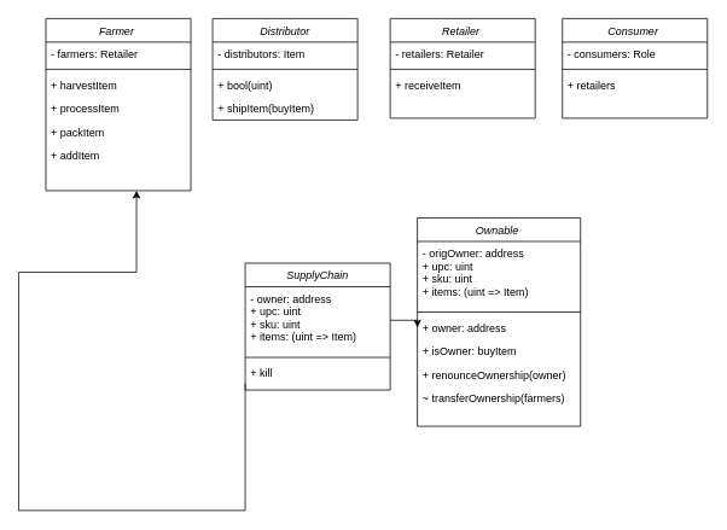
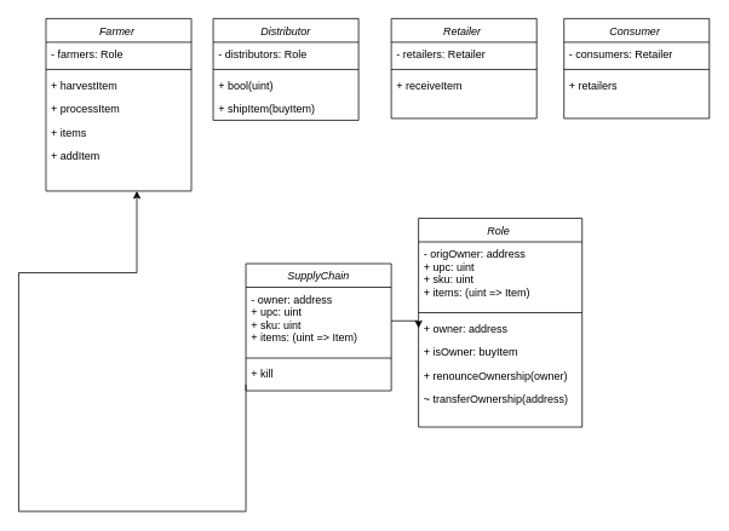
  <mxCell id="0" />
  <mxCell id="1" parent="0" />
  <mxCell id="2" value="Farmer " style="swimlane;fontStyle=2;align=center;verticalAlign=top;childLayout=stackLayout;horizontal=1;startSize=26;horizontalStack=0;resizeParent=1;resizeLast=0;collapsible=1;marginBottom=0;rounded=0;shadow=0;strokeWidth=1;" vertex="1" parent="1"><mxGeometry x="50" y="20" width="160" height="190" as="geometry"><mxRectangle x="230" y="140" width="160" height="26" as="alternateBounds" /></mxGeometry></mxCell>
- <mxCell id="3" value="- farmers: Retailer" style="text;align=left;verticalAlign=top;spacingLeft=4;spacingRight=4;overflow=hidden;rotatable=0;points=[[0,0.5],[1,0.5]];portConstraint=eastwest;" vertex="1" parent="2"><mxGeometry y="26" width="160" height="26" as="geometry" /></mxCell>
+ <mxCell id="3" value="- farmers: Role" style="text;align=left;verticalAlign=top;spacingLeft=4;spacingRight=4;overflow=hidden;rotatable=0;points=[[0,0.5],[1,0.5]];portConstraint=eastwest;" vertex="1" parent="2"><mxGeometry y="26" width="160" height="26" as="geometry" /></mxCell>
  <mxCell id="4" value="" style="line;html=1;strokeWidth=1;align=left;verticalAlign=middle;spacingTop=-1;spacingLeft=3;spacingRight=3;rotatable=0;labelPosition=right;points=[];portConstraint=eastwest;" vertex="1" parent="2"><mxGeometry y="52" width="160" height="8" as="geometry" /></mxCell>
  <mxCell id="5" value="+ harvestItem" style="text;align=left;verticalAlign=top;spacingLeft=4;spacingRight=4;overflow=hidden;rotatable=0;points=[[0,0.5],[1,0.5]];portConstraint=eastwest;" vertex="1" parent="2"><mxGeometry y="60" width="160" height="26" as="geometry" /></mxCell>
  <mxCell id="6" value="+ processItem" style="text;align=left;verticalAlign=top;spacingLeft=4;spacingRight=4;overflow=hidden;rotatable=0;points=[[0,0.5],[1,0.5]];portConstraint=eastwest;" vertex="1" parent="2"><mxGeometry y="86" width="160" height="26" as="geometry" /></mxCell>
- <mxCell id="7" value="+ packItem&#10;" style="text;align=left;verticalAlign=top;spacingLeft=4;spacingRight=4;overflow=hidden;rotatable=0;points=[[0,0.5],[1,0.5]];portConstraint=eastwest;" vertex="1" parent="2"><mxGeometry y="112" width="160" height="26" as="geometry" /></mxCell>
+ <mxCell id="7" value="+ items&#10;" style="text;align=left;verticalAlign=top;spacingLeft=4;spacingRight=4;overflow=hidden;rotatable=0;points=[[0,0.5],[1,0.5]];portConstraint=eastwest;" vertex="1" parent="2"><mxGeometry y="112" width="160" height="26" as="geometry" /></mxCell>
  <mxCell id="8" value="+ addItem" style="text;align=left;verticalAlign=top;spacingLeft=4;spacingRight=4;overflow=hidden;rotatable=0;points=[[0,0.5],[1,0.5]];portConstraint=eastwest;" vertex="1" parent="2"><mxGeometry y="138" width="160" height="26" as="geometry" /></mxCell>
  <mxCell id="9" value="Distributor" style="swimlane;fontStyle=2;align=center;verticalAlign=top;childLayout=stackLayout;horizontal=1;startSize=26;horizontalStack=0;resizeParent=1;resizeLast=0;collapsible=1;marginBottom=0;rounded=0;shadow=0;strokeWidth=1;" vertex="1" parent="1"><mxGeometry x="234" y="20" width="160" height="112" as="geometry"><mxRectangle x="230" y="140" width="160" height="26" as="alternateBounds" /></mxGeometry></mxCell>
- <mxCell id="10" value="- distributors: Item" style="text;align=left;verticalAlign=top;spacingLeft=4;spacingRight=4;overflow=hidden;rotatable=0;points=[[0,0.5],[1,0.5]];portConstraint=eastwest;" vertex="1" parent="9"><mxGeometry y="26" width="160" height="26" as="geometry" /></mxCell>
+ <mxCell id="10" value="- distributors: Role" style="text;align=left;verticalAlign=top;spacingLeft=4;spacingRight=4;overflow=hidden;rotatable=0;points=[[0,0.5],[1,0.5]];portConstraint=eastwest;" vertex="1" parent="9"><mxGeometry y="26" width="160" height="26" as="geometry" /></mxCell>
  <mxCell id="11" value="" style="line;html=1;strokeWidth=1;align=left;verticalAlign=middle;spacingTop=-1;spacingLeft=3;spacingRight=3;rotatable=0;labelPosition=right;points=[];portConstraint=eastwest;" vertex="1" parent="9"><mxGeometry y="52" width="160" height="8" as="geometry" /></mxCell>
  <mxCell id="12" value="+ bool(uint)" style="text;align=left;verticalAlign=top;spacingLeft=4;spacingRight=4;overflow=hidden;rotatable=0;points=[[0,0.5],[1,0.5]];portConstraint=eastwest;" vertex="1" parent="9"><mxGeometry y="60" width="160" height="26" as="geometry" /></mxCell>
  <mxCell id="13" value="+ shipItem(buyItem)" style="text;align=left;verticalAlign=top;spacingLeft=4;spacingRight=4;overflow=hidden;rotatable=0;points=[[0,0.5],[1,0.5]];portConstraint=eastwest;" vertex="1" parent="9"><mxGeometry y="86" width="160" height="26" as="geometry" /></mxCell>
  <mxCell id="14" value="Consumer " style="swimlane;fontStyle=2;align=center;verticalAlign=top;childLayout=stackLayout;horizontal=1;startSize=26;horizontalStack=0;resizeParent=1;resizeLast=0;collapsible=1;marginBottom=0;rounded=0;shadow=0;strokeWidth=1;" vertex="1" parent="1"><mxGeometry x="620" y="20" width="160" height="110" as="geometry"><mxRectangle x="230" y="140" width="160" height="26" as="alternateBounds" /></mxGeometry></mxCell>
- <mxCell id="15" value="- consumers: Role" style="text;align=left;verticalAlign=top;spacingLeft=4;spacingRight=4;overflow=hidden;rotatable=0;points=[[0,0.5],[1,0.5]];portConstraint=eastwest;" vertex="1" parent="14"><mxGeometry y="26" width="160" height="26" as="geometry" /></mxCell>
+ <mxCell id="15" value="- consumers: Retailer" style="text;align=left;verticalAlign=top;spacingLeft=4;spacingRight=4;overflow=hidden;rotatable=0;points=[[0,0.5],[1,0.5]];portConstraint=eastwest;" vertex="1" parent="14"><mxGeometry y="26" width="160" height="26" as="geometry" /></mxCell>
  <mxCell id="16" value="" style="line;html=1;strokeWidth=1;align=left;verticalAlign=middle;spacingTop=-1;spacingLeft=3;spacingRight=3;rotatable=0;labelPosition=right;points=[];portConstraint=eastwest;" vertex="1" parent="14"><mxGeometry y="52" width="160" height="8" as="geometry" /></mxCell>
  <mxCell id="17" value="+ retailers" style="text;align=left;verticalAlign=top;spacingLeft=4;spacingRight=4;overflow=hidden;rotatable=0;points=[[0,0.5],[1,0.5]];portConstraint=eastwest;" vertex="1" parent="14"><mxGeometry y="60" width="160" height="26" as="geometry" /></mxCell>
  <mxCell id="18" value="Retailer &#10;" style="swimlane;fontStyle=2;align=center;verticalAlign=top;childLayout=stackLayout;horizontal=1;startSize=26;horizontalStack=0;resizeParent=1;resizeLast=0;collapsible=1;marginBottom=0;rounded=0;shadow=0;strokeWidth=1;" vertex="1" parent="1"><mxGeometry x="430" y="20" width="160" height="110" as="geometry"><mxRectangle x="230" y="140" width="160" height="26" as="alternateBounds" /></mxGeometry></mxCell>
  <mxCell id="19" value="- retailers: Retailer" style="text;align=left;verticalAlign=top;spacingLeft=4;spacingRight=4;overflow=hidden;rotatable=0;points=[[0,0.5],[1,0.5]];portConstraint=eastwest;" vertex="1" parent="18"><mxGeometry y="26" width="160" height="26" as="geometry" /></mxCell>
  <mxCell id="20" value="" style="line;html=1;strokeWidth=1;align=left;verticalAlign=middle;spacingTop=-1;spacingLeft=3;spacingRight=3;rotatable=0;labelPosition=right;points=[];portConstraint=eastwest;" vertex="1" parent="18"><mxGeometry y="52" width="160" height="8" as="geometry" /></mxCell>
  <mxCell id="21" value="+ receiveItem" style="text;align=left;verticalAlign=top;spacingLeft=4;spacingRight=4;overflow=hidden;rotatable=0;points=[[0,0.5],[1,0.5]];portConstraint=eastwest;" vertex="1" parent="18"><mxGeometry y="60" width="160" height="26" as="geometry" /></mxCell>
  <mxCell id="22" style="edgeStyle=orthogonalEdgeStyle;rounded=0;orthogonalLoop=1;jettySize=auto;html=1;exitX=0;exitY=0.962;exitDx=0;exitDy=0;exitPerimeter=0;" edge="1" parent="1" source="26"><mxGeometry relative="1" as="geometry"><mxPoint x="150" y="210" as="targetPoint" /><mxPoint x="330" y="347" as="sourcePoint" /><Array as="points"><mxPoint x="20" y="563" /><mxPoint x="20" y="300" /><mxPoint x="150" y="300" /></Array></mxGeometry></mxCell>
  <mxCell id="23" value="SupplyChain" style="swimlane;fontStyle=2;align=center;verticalAlign=top;childLayout=stackLayout;horizontal=1;startSize=26;horizontalStack=0;resizeParent=1;resizeLast=0;collapsible=1;marginBottom=0;rounded=0;shadow=0;strokeWidth=1;" vertex="1" parent="1"><mxGeometry x="270" y="290" width="160" height="140" as="geometry"><mxRectangle x="230" y="140" width="160" height="26" as="alternateBounds" /></mxGeometry></mxCell>
  <mxCell id="24" value="- owner: address&#10;+ upc: uint&#10;+ sku: uint&#10;+ items: (uint =&gt; Item)" style="text;align=left;verticalAlign=top;spacingLeft=4;spacingRight=4;overflow=hidden;rotatable=0;points=[[0,0.5],[1,0.5]];portConstraint=eastwest;" vertex="1" parent="23"><mxGeometry y="26" width="160" height="74" as="geometry" /></mxCell>
  <mxCell id="25" value="" style="line;html=1;strokeWidth=1;align=left;verticalAlign=middle;spacingTop=-1;spacingLeft=3;spacingRight=3;rotatable=0;labelPosition=right;points=[];portConstraint=eastwest;" vertex="1" parent="23"><mxGeometry y="100" width="160" height="8" as="geometry" /></mxCell>
  <mxCell id="26" value="+ kill" style="text;align=left;verticalAlign=top;spacingLeft=4;spacingRight=4;overflow=hidden;rotatable=0;points=[[0,0.5],[1,0.5]];portConstraint=eastwest;" vertex="1" parent="23"><mxGeometry y="108" width="160" height="26" as="geometry" /></mxCell>
- <mxCell id="27" value="Ownable &#10;" style="swimlane;fontStyle=2;align=center;verticalAlign=top;childLayout=stackLayout;horizontal=1;startSize=26;horizontalStack=0;resizeParent=1;resizeLast=0;collapsible=1;marginBottom=0;rounded=0;shadow=0;strokeWidth=1;" vertex="1" parent="1"><mxGeometry x="460" y="240" width="180" height="230" as="geometry"><mxRectangle x="230" y="140" width="160" height="26" as="alternateBounds" /></mxGeometry></mxCell>
+ <mxCell id="27" value="Role &#10;" style="swimlane;fontStyle=2;align=center;verticalAlign=top;childLayout=stackLayout;horizontal=1;startSize=26;horizontalStack=0;resizeParent=1;resizeLast=0;collapsible=1;marginBottom=0;rounded=0;shadow=0;strokeWidth=1;" vertex="1" parent="1"><mxGeometry x="460" y="240" width="180" height="230" as="geometry"><mxRectangle x="230" y="140" width="160" height="26" as="alternateBounds" /></mxGeometry></mxCell>
  <mxCell id="28" value="- origOwner: address&#10;+ upc: uint&#10;+ sku: uint&#10;+ items: (uint =&gt; Item)" style="text;align=left;verticalAlign=top;spacingLeft=4;spacingRight=4;overflow=hidden;rotatable=0;points=[[0,0.5],[1,0.5]];portConstraint=eastwest;" vertex="1" parent="27"><mxGeometry y="26" width="180" height="74" as="geometry" /></mxCell>
  <mxCell id="29" value="" style="line;html=1;strokeWidth=1;align=left;verticalAlign=middle;spacingTop=-1;spacingLeft=3;spacingRight=3;rotatable=0;labelPosition=right;points=[];portConstraint=eastwest;" vertex="1" parent="27"><mxGeometry y="100" width="180" height="8" as="geometry" /></mxCell>
  <mxCell id="30" value="+ owner: address" style="text;align=left;verticalAlign=top;spacingLeft=4;spacingRight=4;overflow=hidden;rotatable=0;points=[[0,0.5],[1,0.5]];portConstraint=eastwest;" vertex="1" parent="27"><mxGeometry y="108" width="180" height="26" as="geometry" /></mxCell>
  <mxCell id="31" value="+ isOwner: buyItem" style="text;align=left;verticalAlign=top;spacingLeft=4;spacingRight=4;overflow=hidden;rotatable=0;points=[[0,0.5],[1,0.5]];portConstraint=eastwest;" vertex="1" parent="27"><mxGeometry y="134" width="180" height="26" as="geometry" /></mxCell>
  <mxCell id="32" value="+ renounceOwnership(owner)" style="text;align=left;verticalAlign=top;spacingLeft=4;spacingRight=4;overflow=hidden;rotatable=0;points=[[0,0.5],[1,0.5]];portConstraint=eastwest;" vertex="1" parent="27"><mxGeometry y="160" width="180" height="26" as="geometry" /></mxCell>
- <mxCell id="33" value="~ transferOwnership(farmers)" style="text;align=left;verticalAlign=top;spacingLeft=4;spacingRight=4;overflow=hidden;rotatable=0;points=[[0,0.5],[1,0.5]];portConstraint=eastwest;" vertex="1" parent="27"><mxGeometry y="186" width="180" height="26" as="geometry" /></mxCell>
+ <mxCell id="33" value="~ transferOwnership(address)" style="text;align=left;verticalAlign=top;spacingLeft=4;spacingRight=4;overflow=hidden;rotatable=0;points=[[0,0.5],[1,0.5]];portConstraint=eastwest;" vertex="1" parent="27"><mxGeometry y="186" width="180" height="26" as="geometry" /></mxCell>
  <mxCell id="34" style="edgeStyle=orthogonalEdgeStyle;rounded=0;orthogonalLoop=1;jettySize=auto;html=1;exitX=1;exitY=0.5;exitDx=0;exitDy=0;entryX=0;entryY=0.5;entryDx=0;entryDy=0;" edge="1" parent="1" source="24" target="30"><mxGeometry relative="1" as="geometry" /></mxCell>
